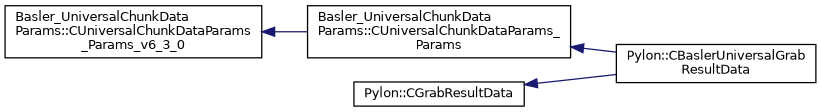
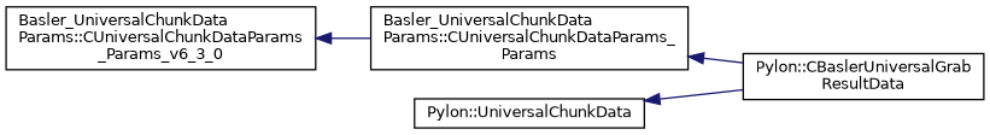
  digraph {
    rankdir=LR
    node [color=black fillcolor=white fontname=Helvetica fontsize=10 shape=record style=filled]
    edge [color=midnightblue dir=back fontname=Helvetica fontsize=10 labelfontname=Helvetica labelfontsize=10 style=solid]
    n1 [height=0.2 label="Basler_UniversalChunkData\lParams::CUniversalChunkDataParams\l_Params_v6_3_0" width=0.4]
    n2 [height=0.2 label="Basler_UniversalChunkData\lParams::CUniversalChunkDataParams_\lParams" width=0.4]
    n3 [height=0.2 label="Pylon::CBaslerUniversalGrab\lResultData" width=0.4]
-   n4 [height=0.2 label="Pylon::CGrabResultData" width=0.4]
+   n4 [height=0.2 label="Pylon::UniversalChunkData" width=0.4]
    n1 -> n2
    n2 -> n3
    n4 -> n3
  }
